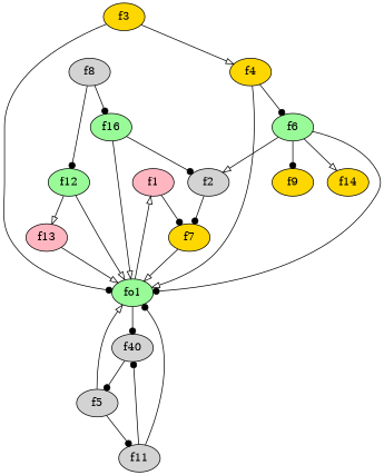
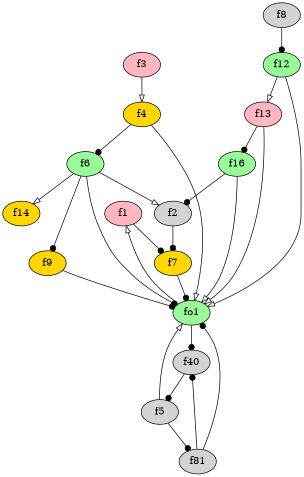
  strict digraph {
    node [fillcolor=lightgrey style=filled]
    edge [arrowhead=dot weight=2]
    f1 [fillcolor=lightpink]
    f7 [fillcolor=gold]
    fo1 [fillcolor=palegreen]
    f2
-   f3 [fillcolor=gold]
+   f3 [fillcolor=lightpink]
    f4 [fillcolor=gold]
    f6 [fillcolor=palegreen]
    f9 [fillcolor=gold]
    f14 [fillcolor=gold]
    n10 [label=f40]
    f5
-   f11
+   f11 [label=f81]
    f12 [fillcolor=palegreen]
    f8
    f13 [fillcolor=lightpink]
    n16 [fillcolor=palegreen label=f16]
    f1 -> f7
-   f7 -> fo1 [arrowhead=onormal]
+   f7 -> fo1
    fo1 -> f1 [arrowhead=onormal]
    fo1 -> n10
    f2 -> f7
    f3 -> f4 [arrowhead=onormal]
    f4 -> fo1 [arrowhead=onormal]
    f4 -> f6
    f6 -> fo1
    f6 -> f2 [arrowhead=onormal]
    f6 -> f9
    f6 -> f14 [arrowhead=onormal]
-   f3 -> fo1
+   f9 -> fo1
    n10 -> f5
    f5 -> fo1 [arrowhead=onormal]
    f5 -> f11
    f11 -> fo1
    f11 -> n10
    f12 -> fo1 [arrowhead=onormal]
    f12 -> f13 [arrowhead=onormal]
    f8 -> f12
    f13 -> fo1 [arrowhead=onormal]
-   f8 -> n16
+   f13 -> n16
    n16 -> fo1 [arrowhead=onormal]
    n16 -> f2
  }
